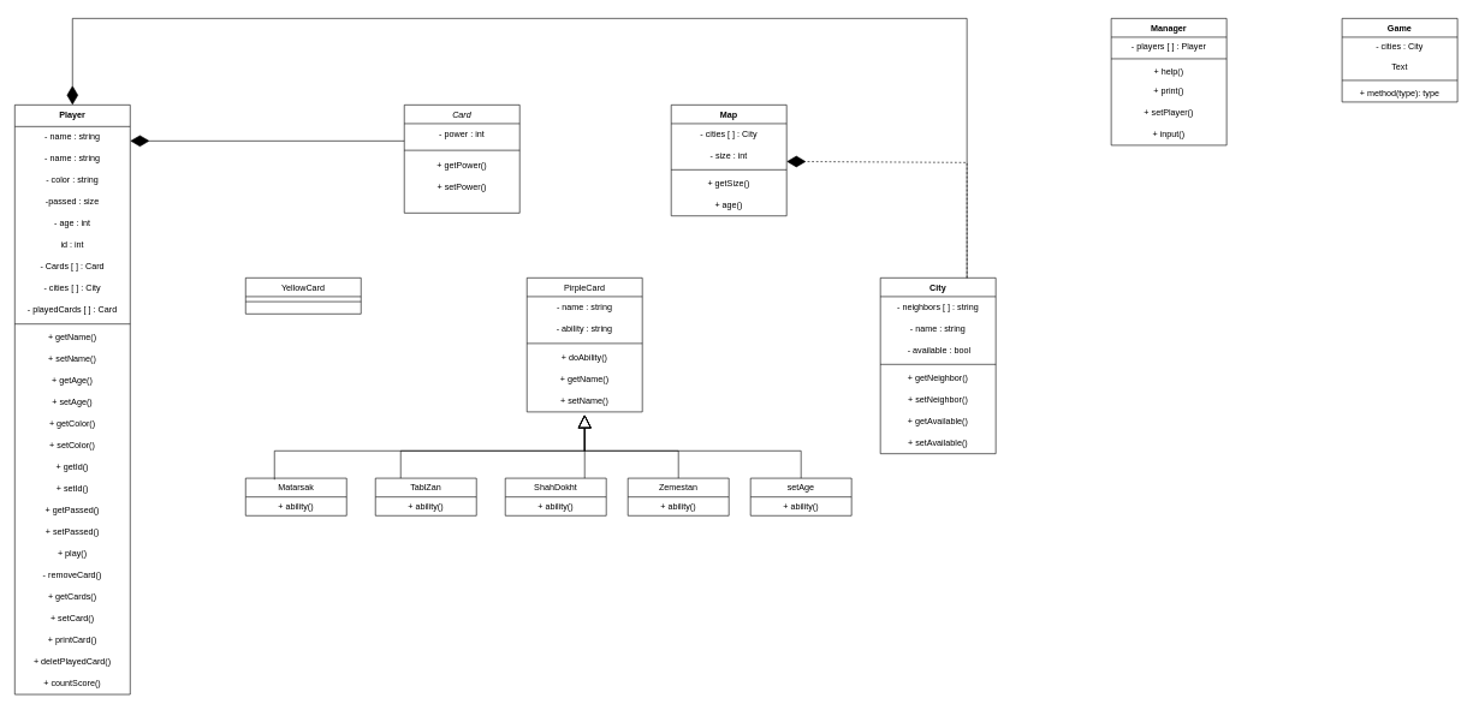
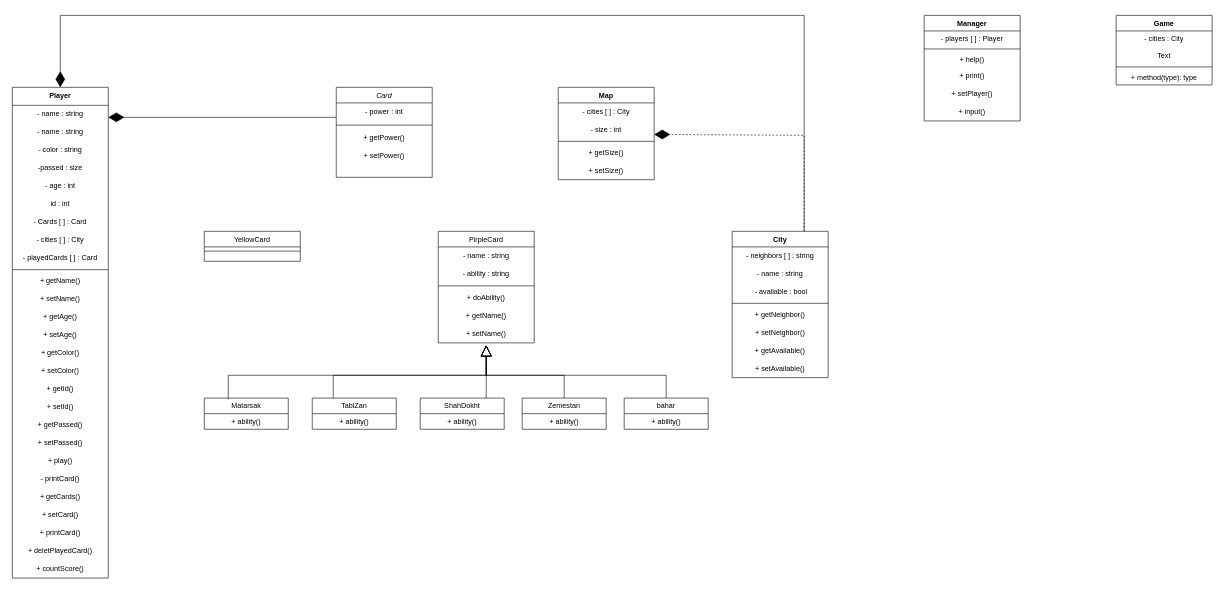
  <mxCell id="0" />
  <mxCell id="1" parent="0" />
  <mxCell id="2" value="Card" style="swimlane;fontStyle=2;align=center;verticalAlign=top;childLayout=stackLayout;horizontal=1;startSize=26;horizontalStack=0;resizeParent=1;resizeLast=0;collapsible=1;marginBottom=0;rounded=0;shadow=0;strokeWidth=1;" parent="1" vertex="1"><mxGeometry x="560" y="140" width="160" height="150" as="geometry"><mxRectangle x="230" y="140" width="160" height="26" as="alternateBounds" /></mxGeometry></mxCell>
  <mxCell id="3" value="- power : int" style="text;strokeColor=none;align=center;fillColor=none;html=1;verticalAlign=middle;whiteSpace=wrap;rounded=0;" parent="2" vertex="1"><mxGeometry y="26" width="160" height="30" as="geometry" /></mxCell>
  <mxCell id="4" value="" style="line;html=1;strokeWidth=1;align=left;verticalAlign=middle;spacingTop=-1;spacingLeft=3;spacingRight=3;rotatable=0;labelPosition=right;points=[];portConstraint=eastwest;" parent="2" vertex="1"><mxGeometry y="56" width="160" height="14" as="geometry" /></mxCell>
  <mxCell id="5" value="+ getPower()" style="text;strokeColor=none;align=center;fillColor=none;html=1;verticalAlign=middle;whiteSpace=wrap;rounded=0;" parent="2" vertex="1"><mxGeometry y="70" width="160" height="30" as="geometry" /></mxCell>
  <mxCell id="6" value="+ setPower()" style="text;strokeColor=none;align=center;fillColor=none;html=1;verticalAlign=middle;whiteSpace=wrap;rounded=0;" parent="2" vertex="1"><mxGeometry y="100" width="160" height="30" as="geometry" /></mxCell>
  <mxCell id="7" value="YellowCard" style="swimlane;fontStyle=0;align=center;verticalAlign=top;childLayout=stackLayout;horizontal=1;startSize=26;horizontalStack=0;resizeParent=1;resizeLast=0;collapsible=1;marginBottom=0;rounded=0;shadow=0;strokeWidth=1;" parent="1" vertex="1"><mxGeometry y="380" width="160" height="50" as="geometry" x="340"><mxRectangle x="130" y="380" width="160" height="26" as="alternateBounds" /></mxGeometry></mxCell>
  <mxCell id="8" value="" style="line;html=1;strokeWidth=1;align=left;verticalAlign=middle;spacingTop=-1;spacingLeft=3;spacingRight=3;rotatable=0;labelPosition=right;points=[];portConstraint=eastwest;" parent="7" vertex="1"><mxGeometry y="26" width="160" height="14" as="geometry" /></mxCell>
  <mxCell id="9" value="PirpleCard" style="swimlane;fontStyle=0;align=center;verticalAlign=top;childLayout=stackLayout;horizontal=1;startSize=26;horizontalStack=0;resizeParent=1;resizeLast=0;collapsible=1;marginBottom=0;rounded=0;shadow=0;strokeWidth=1;" parent="1" vertex="1"><mxGeometry x="730" y="380" width="160" height="186" as="geometry"><mxRectangle x="340" y="380" width="170" height="26" as="alternateBounds" /></mxGeometry></mxCell>
  <mxCell id="10" value="- name : string" style="text;strokeColor=none;align=center;fillColor=none;html=1;verticalAlign=middle;whiteSpace=wrap;rounded=0;" parent="9" vertex="1"><mxGeometry y="26" width="160" height="30" as="geometry" /></mxCell>
  <mxCell id="11" value="- ability : string" style="text;strokeColor=none;align=center;fillColor=none;html=1;verticalAlign=middle;whiteSpace=wrap;rounded=0;" parent="9" vertex="1"><mxGeometry y="56" width="160" height="30" as="geometry" /></mxCell>
  <mxCell id="12" value="" style="line;html=1;strokeWidth=1;align=left;verticalAlign=middle;spacingTop=-1;spacingLeft=3;spacingRight=3;rotatable=0;labelPosition=right;points=[];portConstraint=eastwest;" parent="9" vertex="1"><mxGeometry y="86" width="160" height="10" as="geometry" /></mxCell>
  <mxCell id="13" value="+ doAbility()" style="text;strokeColor=none;align=center;fillColor=none;html=1;verticalAlign=middle;whiteSpace=wrap;rounded=0;" parent="9" vertex="1"><mxGeometry y="96" width="160" height="30" as="geometry" /></mxCell>
  <mxCell id="14" value="+ getName()" style="text;strokeColor=none;align=center;fillColor=none;html=1;verticalAlign=middle;whiteSpace=wrap;rounded=0;" parent="9" vertex="1"><mxGeometry y="126" width="160" height="30" as="geometry" /></mxCell>
  <mxCell id="15" value="+ setName()" style="text;strokeColor=none;align=center;fillColor=none;html=1;verticalAlign=middle;whiteSpace=wrap;rounded=0;" parent="9" vertex="1"><mxGeometry y="156" width="160" height="30" as="geometry" /></mxCell>
  <mxCell id="16" value="Map" style="swimlane;fontStyle=1;align=center;verticalAlign=top;childLayout=stackLayout;horizontal=1;startSize=26;horizontalStack=0;resizeParent=1;resizeParentMax=0;resizeLast=0;collapsible=1;marginBottom=0;whiteSpace=wrap;html=1;" parent="1" vertex="1"><mxGeometry x="930" y="140" width="160" height="154" as="geometry" /></mxCell>
  <mxCell id="17" value="- cities [ ] : City" style="text;strokeColor=none;align=center;fillColor=none;html=1;verticalAlign=middle;whiteSpace=wrap;rounded=0;" parent="16" vertex="1"><mxGeometry y="26" width="160" height="30" as="geometry" /></mxCell>
  <mxCell id="18" value="- size : int" style="text;strokeColor=none;align=center;fillColor=none;html=1;verticalAlign=middle;whiteSpace=wrap;rounded=0;" parent="16" vertex="1"><mxGeometry y="56" width="160" height="30" as="geometry" /></mxCell>
  <mxCell id="19" value="" style="line;strokeWidth=1;fillColor=none;align=left;verticalAlign=middle;spacingTop=-1;spacingLeft=3;spacingRight=3;rotatable=0;labelPosition=right;points=[];portConstraint=eastwest;strokeColor=inherit;" parent="16" vertex="1"><mxGeometry y="86" width="160" height="8" as="geometry" /></mxCell>
  <mxCell id="20" value="+ getSize()" style="text;strokeColor=none;align=center;fillColor=none;html=1;verticalAlign=middle;whiteSpace=wrap;rounded=0;" parent="16" vertex="1"><mxGeometry y="94" width="160" height="30" as="geometry" /></mxCell>
- <mxCell id="21" value="+ age()" style="text;strokeColor=none;align=center;fillColor=none;html=1;verticalAlign=middle;whiteSpace=wrap;rounded=0;" parent="16" vertex="1"><mxGeometry y="124" width="160" height="30" as="geometry" /></mxCell>
+ <mxCell id="21" value="+ setSize()" style="text;strokeColor=none;align=center;fillColor=none;html=1;verticalAlign=middle;whiteSpace=wrap;rounded=0;" parent="16" vertex="1"><mxGeometry y="124" width="160" height="30" as="geometry" /></mxCell>
  <mxCell id="22" value="Player" style="swimlane;fontStyle=1;align=center;verticalAlign=top;childLayout=stackLayout;horizontal=1;startSize=30;horizontalStack=0;resizeParent=1;resizeParentMax=0;resizeLast=0;collapsible=1;marginBottom=0;whiteSpace=wrap;html=1;" parent="1" vertex="1"><mxGeometry x="20" y="140" width="160" height="818" as="geometry" /></mxCell>
  <mxCell id="23" value="- name : string" style="text;strokeColor=none;align=center;fillColor=none;html=1;verticalAlign=middle;whiteSpace=wrap;rounded=0;" parent="22" vertex="1"><mxGeometry y="30" width="160" height="30" as="geometry" /></mxCell>
  <mxCell id="24" value="- name : string" style="text;strokeColor=none;align=center;fillColor=none;html=1;verticalAlign=middle;whiteSpace=wrap;rounded=0;" parent="22" vertex="1"><mxGeometry y="60" width="160" height="30" as="geometry" /></mxCell>
  <mxCell id="25" value="- color : string" style="text;strokeColor=none;align=center;fillColor=none;html=1;verticalAlign=middle;whiteSpace=wrap;rounded=0;" parent="22" vertex="1"><mxGeometry y="90" width="160" height="30" as="geometry" /></mxCell>
  <mxCell id="26" value="-passed : size" style="text;strokeColor=none;align=center;fillColor=none;html=1;verticalAlign=middle;whiteSpace=wrap;rounded=0;" parent="22" vertex="1"><mxGeometry y="120" width="160" height="30" as="geometry" /></mxCell>
  <mxCell id="27" value="- age : int" style="text;strokeColor=none;align=center;fillColor=none;html=1;verticalAlign=middle;whiteSpace=wrap;rounded=0;" parent="22" vertex="1"><mxGeometry y="150" width="160" height="30" as="geometry" /></mxCell>
  <mxCell id="28" value="id : int" style="text;strokeColor=none;align=center;fillColor=none;html=1;verticalAlign=middle;whiteSpace=wrap;rounded=0;" parent="22" vertex="1"><mxGeometry y="180" width="160" height="30" as="geometry" /></mxCell>
  <mxCell id="29" value="- Cards [ ] : Card" style="text;strokeColor=none;align=center;fillColor=none;html=1;verticalAlign=middle;whiteSpace=wrap;rounded=0;" parent="22" vertex="1"><mxGeometry y="210" width="160" height="30" as="geometry" /></mxCell>
  <mxCell id="30" value="- cities [ ] : City" style="text;strokeColor=none;align=center;fillColor=none;html=1;verticalAlign=middle;whiteSpace=wrap;rounded=0;" parent="22" vertex="1"><mxGeometry y="240" width="160" height="30" as="geometry" /></mxCell>
  <mxCell id="31" value="- playedCards [ ] : Card" style="text;strokeColor=none;align=center;fillColor=none;html=1;verticalAlign=middle;whiteSpace=wrap;rounded=0;" vertex="1" parent="22"><mxGeometry y="270" width="160" height="30" as="geometry" /></mxCell>
  <mxCell id="32" value="" style="line;strokeWidth=1;fillColor=none;align=left;verticalAlign=middle;spacingTop=-1;spacingLeft=3;spacingRight=3;rotatable=0;labelPosition=right;points=[];portConstraint=eastwest;strokeColor=inherit;" parent="22" vertex="1"><mxGeometry y="300" width="160" height="8" as="geometry" /></mxCell>
  <mxCell id="33" value="+ getName()" style="text;strokeColor=none;align=center;fillColor=none;html=1;verticalAlign=middle;whiteSpace=wrap;rounded=0;" parent="22" vertex="1"><mxGeometry y="308" width="160" height="30" as="geometry" /></mxCell>
  <mxCell id="34" value="+ setName()" style="text;strokeColor=none;align=center;fillColor=none;html=1;verticalAlign=middle;whiteSpace=wrap;rounded=0;" parent="22" vertex="1"><mxGeometry y="338" width="160" height="30" as="geometry" /></mxCell>
  <mxCell id="35" value="+ getAge()" style="text;strokeColor=none;align=center;fillColor=none;html=1;verticalAlign=middle;whiteSpace=wrap;rounded=0;" parent="22" vertex="1"><mxGeometry y="368" width="160" height="30" as="geometry" /></mxCell>
  <mxCell id="36" value="+ setAge()" style="text;strokeColor=none;align=center;fillColor=none;html=1;verticalAlign=middle;whiteSpace=wrap;rounded=0;" parent="22" vertex="1"><mxGeometry y="398" width="160" height="30" as="geometry" /></mxCell>
  <mxCell id="37" value="+ getColor()" style="text;strokeColor=none;align=center;fillColor=none;html=1;verticalAlign=middle;whiteSpace=wrap;rounded=0;" parent="22" vertex="1"><mxGeometry y="428" width="160" height="30" as="geometry" /></mxCell>
  <mxCell id="38" value="+ setColor()" style="text;strokeColor=none;align=center;fillColor=none;html=1;verticalAlign=middle;whiteSpace=wrap;rounded=0;" parent="22" vertex="1"><mxGeometry y="458" width="160" height="30" as="geometry" /></mxCell>
  <mxCell id="39" value="+ getId()" style="text;strokeColor=none;align=center;fillColor=none;html=1;verticalAlign=middle;whiteSpace=wrap;rounded=0;" parent="22" vertex="1"><mxGeometry y="488" width="160" height="30" as="geometry" /></mxCell>
  <mxCell id="40" value="+ setId()" style="text;strokeColor=none;align=center;fillColor=none;html=1;verticalAlign=middle;whiteSpace=wrap;rounded=0;" parent="22" vertex="1"><mxGeometry y="518" width="160" height="30" as="geometry" /></mxCell>
  <mxCell id="41" value="+ getPassed()" style="text;strokeColor=none;align=center;fillColor=none;html=1;verticalAlign=middle;whiteSpace=wrap;rounded=0;" parent="22" vertex="1"><mxGeometry y="548" width="160" height="30" as="geometry" /></mxCell>
  <mxCell id="42" value="+ setPassed()" style="text;strokeColor=none;align=center;fillColor=none;html=1;verticalAlign=middle;whiteSpace=wrap;rounded=0;" parent="22" vertex="1"><mxGeometry y="578" width="160" height="30" as="geometry" /></mxCell>
  <mxCell id="43" value="+ play()" style="text;strokeColor=none;align=center;fillColor=none;html=1;verticalAlign=middle;whiteSpace=wrap;rounded=0;" parent="22" vertex="1"><mxGeometry y="608" width="160" height="30" as="geometry" /></mxCell>
- <mxCell id="44" value="- removeCard()" style="text;strokeColor=none;align=center;fillColor=none;html=1;verticalAlign=middle;whiteSpace=wrap;rounded=0;" parent="22" vertex="1"><mxGeometry y="638" width="160" height="30" as="geometry" /></mxCell>
+ <mxCell id="44" value="- printCard()" style="text;strokeColor=none;align=center;fillColor=none;html=1;verticalAlign=middle;whiteSpace=wrap;rounded=0;" parent="22" vertex="1"><mxGeometry y="638" width="160" height="30" as="geometry" /></mxCell>
  <mxCell id="45" value="+ getCards()" style="text;strokeColor=none;align=center;fillColor=none;html=1;verticalAlign=middle;whiteSpace=wrap;rounded=0;" parent="22" vertex="1"><mxGeometry y="668" width="160" height="30" as="geometry" /></mxCell>
  <mxCell id="46" value="+ setCard()" style="text;strokeColor=none;align=center;fillColor=none;html=1;verticalAlign=middle;whiteSpace=wrap;rounded=0;" parent="22" vertex="1"><mxGeometry y="698" width="160" height="30" as="geometry" /></mxCell>
  <mxCell id="47" value="+ printCard()" style="text;strokeColor=none;align=center;fillColor=none;html=1;verticalAlign=middle;whiteSpace=wrap;rounded=0;" parent="22" vertex="1"><mxGeometry y="728" width="160" height="30" as="geometry" /></mxCell>
  <mxCell id="48" value="+ deletPlayedCard()" style="text;strokeColor=none;align=center;fillColor=none;html=1;verticalAlign=middle;whiteSpace=wrap;rounded=0;" vertex="1" parent="22"><mxGeometry y="758" width="160" height="30" as="geometry" /></mxCell>
  <mxCell id="49" value="+ countScore()" style="text;strokeColor=none;align=center;fillColor=none;html=1;verticalAlign=middle;whiteSpace=wrap;rounded=0;" vertex="1" parent="22"><mxGeometry y="788" width="160" height="30" as="geometry" /></mxCell>
  <mxCell id="50" value="City" style="swimlane;fontStyle=1;align=center;verticalAlign=top;childLayout=stackLayout;horizontal=1;startSize=26;horizontalStack=0;resizeParent=1;resizeParentMax=0;resizeLast=0;collapsible=1;marginBottom=0;whiteSpace=wrap;html=1;" parent="1" vertex="1"><mxGeometry x="1220" y="380" width="160" height="244" as="geometry" /></mxCell>
  <mxCell id="51" value="- neighbors [ ] : string" style="text;strokeColor=none;align=center;fillColor=none;html=1;verticalAlign=middle;whiteSpace=wrap;rounded=0;" parent="50" vertex="1"><mxGeometry y="26" width="160" height="30" as="geometry" /></mxCell>
  <mxCell id="52" value="- name : string" style="text;strokeColor=none;align=center;fillColor=none;html=1;verticalAlign=middle;whiteSpace=wrap;rounded=0;" parent="50" vertex="1"><mxGeometry y="56" width="160" height="30" as="geometry" /></mxCell>
  <mxCell id="53" value="&amp;nbsp;- available : bool" style="text;strokeColor=none;align=center;fillColor=none;html=1;verticalAlign=middle;whiteSpace=wrap;rounded=0;" parent="50" vertex="1"><mxGeometry y="86" width="160" height="30" as="geometry" /></mxCell>
  <mxCell id="54" value="" style="line;strokeWidth=1;fillColor=none;align=left;verticalAlign=middle;spacingTop=-1;spacingLeft=3;spacingRight=3;rotatable=0;labelPosition=right;points=[];portConstraint=eastwest;strokeColor=inherit;" parent="50" vertex="1"><mxGeometry y="116" width="160" height="8" as="geometry" /></mxCell>
  <mxCell id="55" value="+ getNeighbor()" style="text;strokeColor=none;align=center;fillColor=none;html=1;verticalAlign=middle;whiteSpace=wrap;rounded=0;" parent="50" vertex="1"><mxGeometry y="124" width="160" height="30" as="geometry" /></mxCell>
  <mxCell id="56" value="+ setNeighbor()" style="text;strokeColor=none;align=center;fillColor=none;html=1;verticalAlign=middle;whiteSpace=wrap;rounded=0;" parent="50" vertex="1"><mxGeometry y="154" width="160" height="30" as="geometry" /></mxCell>
  <mxCell id="57" value="+ getAvailable()" style="text;strokeColor=none;align=center;fillColor=none;html=1;verticalAlign=middle;whiteSpace=wrap;rounded=0;" parent="50" vertex="1"><mxGeometry y="184" width="160" height="30" as="geometry" /></mxCell>
  <mxCell id="58" value="+ setAvailable()" style="text;strokeColor=none;align=center;fillColor=none;html=1;verticalAlign=middle;whiteSpace=wrap;rounded=0;" parent="50" vertex="1"><mxGeometry y="214" width="160" height="30" as="geometry" /></mxCell>
  <mxCell id="59" value="" style="endArrow=diamondThin;endFill=1;endSize=24;html=1;rounded=0;exitX=0.75;exitY=0;exitDx=0;exitDy=0;entryX=1;entryY=0.75;entryDx=0;entryDy=0;dashed=1;" parent="1" source="50" target="18" edge="1"><mxGeometry width="160" relative="1" as="geometry"><mxPoint x="1110" y="340" as="sourcePoint" /><mxPoint x="1270" y="340" as="targetPoint" /><Array as="points"><mxPoint x="1340" y="220" /></Array></mxGeometry></mxCell>
  <mxCell id="60" value="TablZan" style="swimlane;fontStyle=0;childLayout=stackLayout;horizontal=1;startSize=26;fillColor=none;horizontalStack=0;resizeParent=1;resizeParentMax=0;resizeLast=0;collapsible=1;marginBottom=0;whiteSpace=wrap;html=1;" parent="1" vertex="1"><mxGeometry x="520" y="658" width="140" height="52" as="geometry" /></mxCell>
  <mxCell id="61" value="+ ability()" style="text;strokeColor=none;fillColor=none;align=center;verticalAlign=top;spacingLeft=4;spacingRight=4;overflow=hidden;rotatable=0;points=[[0,0.5],[1,0.5]];portConstraint=eastwest;whiteSpace=wrap;html=1;" parent="60" vertex="1"><mxGeometry y="26" width="140" height="26" as="geometry" /></mxCell>
  <mxCell id="62" value="ShahDokht" style="swimlane;fontStyle=0;childLayout=stackLayout;horizontal=1;startSize=26;fillColor=none;horizontalStack=0;resizeParent=1;resizeParentMax=0;resizeLast=0;collapsible=1;marginBottom=0;whiteSpace=wrap;html=1;" parent="1" vertex="1"><mxGeometry x="700" y="658" width="140" height="52" as="geometry" /></mxCell>
  <mxCell id="63" value="+ ability()" style="text;strokeColor=none;fillColor=none;align=center;verticalAlign=top;spacingLeft=4;spacingRight=4;overflow=hidden;rotatable=0;points=[[0,0.5],[1,0.5]];portConstraint=eastwest;whiteSpace=wrap;html=1;" parent="62" vertex="1"><mxGeometry y="26" width="140" height="26" as="geometry" /></mxCell>
  <mxCell id="64" value="Zemestan" style="swimlane;fontStyle=0;childLayout=stackLayout;horizontal=1;startSize=26;fillColor=none;horizontalStack=0;resizeParent=1;resizeParentMax=0;resizeLast=0;collapsible=1;marginBottom=0;whiteSpace=wrap;html=1;" parent="1" vertex="1"><mxGeometry x="870" y="658" width="140" height="52" as="geometry" /></mxCell>
  <mxCell id="65" value="+ ability()" style="text;strokeColor=none;fillColor=none;align=center;verticalAlign=top;spacingLeft=4;spacingRight=4;overflow=hidden;rotatable=0;points=[[0,0.5],[1,0.5]];portConstraint=eastwest;whiteSpace=wrap;html=1;" parent="64" vertex="1"><mxGeometry y="26" width="140" height="26" as="geometry" /></mxCell>
  <mxCell id="66" value="Matarsak" style="swimlane;fontStyle=0;childLayout=stackLayout;horizontal=1;startSize=26;fillColor=none;horizontalStack=0;resizeParent=1;resizeParentMax=0;resizeLast=0;collapsible=1;marginBottom=0;whiteSpace=wrap;html=1;" parent="1" vertex="1"><mxGeometry y="658" width="140" height="52" as="geometry" x="340" /></mxCell>
  <mxCell id="67" value="+ ability()" style="text;strokeColor=none;fillColor=none;align=center;verticalAlign=top;spacingLeft=4;spacingRight=4;overflow=hidden;rotatable=0;points=[[0,0.5],[1,0.5]];portConstraint=eastwest;whiteSpace=wrap;html=1;" parent="66" vertex="1"><mxGeometry y="26" width="140" height="26" as="geometry" /></mxCell>
- <mxCell id="68" value="setAge" style="swimlane;fontStyle=0;childLayout=stackLayout;horizontal=1;startSize=26;fillColor=none;horizontalStack=0;resizeParent=1;resizeParentMax=0;resizeLast=0;collapsible=1;marginBottom=0;whiteSpace=wrap;html=1;" parent="1" vertex="1"><mxGeometry x="1040" y="658" width="140" height="52" as="geometry" /></mxCell>
+ <mxCell id="68" value="bahar" style="swimlane;fontStyle=0;childLayout=stackLayout;horizontal=1;startSize=26;fillColor=none;horizontalStack=0;resizeParent=1;resizeParentMax=0;resizeLast=0;collapsible=1;marginBottom=0;whiteSpace=wrap;html=1;" parent="1" vertex="1"><mxGeometry x="1040" y="658" width="140" height="52" as="geometry" /></mxCell>
  <mxCell id="69" value="+ ability()" style="text;strokeColor=none;fillColor=none;align=center;verticalAlign=top;spacingLeft=4;spacingRight=4;overflow=hidden;rotatable=0;points=[[0,0.5],[1,0.5]];portConstraint=eastwest;whiteSpace=wrap;html=1;" parent="68" vertex="1"><mxGeometry y="26" width="140" height="26" as="geometry" /></mxCell>
  <mxCell id="70" value="" style="endArrow=block;endSize=16;endFill=0;html=1;rounded=0;" parent="1" edge="1"><mxGeometry x="0.192" y="40" width="160" relative="1" as="geometry"><mxPoint x="380" y="660" as="sourcePoint" /><mxPoint x="810" y="570" as="targetPoint" /><Array as="points"><mxPoint x="380" y="620" /><mxPoint x="810" y="620" /></Array><mxPoint as="offset" /></mxGeometry></mxCell>
  <mxCell id="71" value="" style="endArrow=block;endSize=16;endFill=0;html=1;rounded=0;exitX=0.25;exitY=0;exitDx=0;exitDy=0;" parent="1" source="60" edge="1"><mxGeometry x="0.192" y="40" width="160" relative="1" as="geometry"><mxPoint x="555" y="650" as="sourcePoint" /><mxPoint x="810" y="570" as="targetPoint" /><Array as="points"><mxPoint x="555" y="620" /><mxPoint x="810" y="620" /></Array><mxPoint as="offset" /></mxGeometry></mxCell>
  <mxCell id="72" value="" style="endArrow=block;endSize=16;endFill=0;html=1;rounded=0;exitX=0.25;exitY=0;exitDx=0;exitDy=0;" parent="1" edge="1"><mxGeometry x="0.192" y="40" width="160" relative="1" as="geometry"><mxPoint x="810" y="658" as="sourcePoint" /><mxPoint x="810" y="570" as="targetPoint" /><Array as="points"><mxPoint x="810" y="620" /></Array><mxPoint as="offset" /></mxGeometry></mxCell>
  <mxCell id="73" value="" style="endArrow=block;endSize=16;endFill=0;html=1;rounded=0;exitX=0.5;exitY=0;exitDx=0;exitDy=0;" parent="1" source="64" edge="1"><mxGeometry x="0.192" y="40" width="160" relative="1" as="geometry"><mxPoint x="940" y="620" as="sourcePoint" /><mxPoint x="810" y="570" as="targetPoint" /><Array as="points"><mxPoint x="940" y="620" /><mxPoint x="810" y="620" /></Array><mxPoint as="offset" /></mxGeometry></mxCell>
  <mxCell id="74" value="" style="endArrow=block;endSize=16;endFill=0;html=1;rounded=0;exitX=0.5;exitY=0;exitDx=0;exitDy=0;" parent="1" edge="1"><mxGeometry x="0.192" y="40" width="160" relative="1" as="geometry"><mxPoint x="1110" y="658" as="sourcePoint" /><mxPoint x="810" y="570" as="targetPoint" /><Array as="points"><mxPoint x="1110" y="620" /><mxPoint x="810" y="620" /></Array><mxPoint as="offset" /></mxGeometry></mxCell>
  <mxCell id="75" value="" style="endArrow=diamondThin;endFill=1;endSize=24;html=1;rounded=0;entryX=0.5;entryY=0;entryDx=0;entryDy=0;" parent="1" target="22" edge="1"><mxGeometry width="160" relative="1" as="geometry"><mxPoint x="1340" y="380" as="sourcePoint" /><mxPoint x="100" as="targetPoint" y="20" /><Array as="points"><mxPoint x="1340" y="20" /><mxPoint x="100" y="20" /></Array></mxGeometry></mxCell>
  <mxCell id="76" value="" style="endArrow=diamondThin;endFill=1;endSize=24;html=1;rounded=0;" parent="1" edge="1"><mxGeometry width="160" relative="1" as="geometry"><mxPoint x="560" y="190" as="sourcePoint" /><mxPoint x="180" y="190" as="targetPoint" /><Array as="points"><mxPoint x="560" y="190" /></Array></mxGeometry></mxCell>
  <mxCell id="77" value="Manager" style="swimlane;fontStyle=1;align=center;verticalAlign=top;childLayout=stackLayout;horizontal=1;startSize=26;horizontalStack=0;resizeParent=1;resizeParentMax=0;resizeLast=0;collapsible=1;marginBottom=0;whiteSpace=wrap;html=1;" parent="1" vertex="1"><mxGeometry x="1540" width="160" height="176" as="geometry" y="20" /></mxCell>
  <mxCell id="78" value="- players [ ] : Player" style="text;strokeColor=none;fillColor=none;align=center;verticalAlign=top;spacingLeft=4;spacingRight=4;overflow=hidden;rotatable=0;points=[[0,0.5],[1,0.5]];portConstraint=eastwest;whiteSpace=wrap;html=1;" parent="77" vertex="1"><mxGeometry y="26" width="160" height="26" as="geometry" /></mxCell>
  <mxCell id="79" value="" style="line;strokeWidth=1;fillColor=none;align=left;verticalAlign=middle;spacingTop=-1;spacingLeft=3;spacingRight=3;rotatable=0;labelPosition=right;points=[];portConstraint=eastwest;strokeColor=inherit;" parent="77" vertex="1"><mxGeometry y="52" width="160" height="8" as="geometry" /></mxCell>
  <mxCell id="80" value="+ help()" style="text;strokeColor=none;fillColor=none;align=center;verticalAlign=top;spacingLeft=4;spacingRight=4;overflow=hidden;rotatable=0;points=[[0,0.5],[1,0.5]];portConstraint=eastwest;whiteSpace=wrap;html=1;" parent="77" vertex="1"><mxGeometry y="60" width="160" height="26" as="geometry" /></mxCell>
  <mxCell id="81" value="+ print()" style="text;strokeColor=none;align=center;fillColor=none;html=1;verticalAlign=middle;whiteSpace=wrap;rounded=0;" parent="77" vertex="1"><mxGeometry y="86" width="160" height="30" as="geometry" /></mxCell>
  <mxCell id="82" value="+ setPlayer()" style="text;strokeColor=none;align=center;fillColor=none;html=1;verticalAlign=middle;whiteSpace=wrap;rounded=0;" parent="77" vertex="1"><mxGeometry y="116" width="160" height="30" as="geometry" /></mxCell>
  <mxCell id="83" value="+ input()" style="text;strokeColor=none;align=center;fillColor=none;html=1;verticalAlign=middle;whiteSpace=wrap;rounded=0;" parent="77" vertex="1"><mxGeometry y="146" width="160" height="30" as="geometry" /></mxCell>
  <mxCell id="84" value="Game" style="swimlane;fontStyle=1;align=center;verticalAlign=top;childLayout=stackLayout;horizontal=1;startSize=26;horizontalStack=0;resizeParent=1;resizeParentMax=0;resizeLast=0;collapsible=1;marginBottom=0;whiteSpace=wrap;html=1;" vertex="1" parent="1"><mxGeometry x="1860" width="160" height="116" as="geometry" y="20" /></mxCell>
  <mxCell id="85" value="- cities : City" style="text;strokeColor=none;fillColor=none;align=center;verticalAlign=top;spacingLeft=4;spacingRight=4;overflow=hidden;rotatable=0;points=[[0,0.5],[1,0.5]];portConstraint=eastwest;whiteSpace=wrap;html=1;" vertex="1" parent="84"><mxGeometry y="26" width="160" height="26" as="geometry" /></mxCell>
  <mxCell id="86" value="Text" style="text;strokeColor=none;align=center;fillColor=none;html=1;verticalAlign=middle;whiteSpace=wrap;rounded=0;" vertex="1" parent="84"><mxGeometry y="52" width="160" height="30" as="geometry" /></mxCell>
  <mxCell id="87" value="" style="line;strokeWidth=1;fillColor=none;align=left;verticalAlign=middle;spacingTop=-1;spacingLeft=3;spacingRight=3;rotatable=0;labelPosition=right;points=[];portConstraint=eastwest;strokeColor=inherit;" vertex="1" parent="84"><mxGeometry y="82" width="160" height="8" as="geometry" /></mxCell>
  <mxCell id="88" value="+ method(type): type" style="text;strokeColor=none;fillColor=none;align=center;verticalAlign=top;spacingLeft=4;spacingRight=4;overflow=hidden;rotatable=0;points=[[0,0.5],[1,0.5]];portConstraint=eastwest;whiteSpace=wrap;html=1;" vertex="1" parent="84"><mxGeometry y="90" width="160" height="26" as="geometry" /></mxCell>
